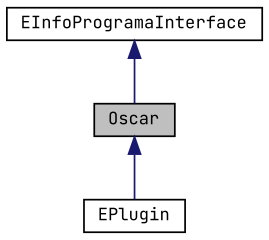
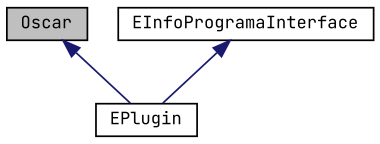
  digraph {
    fontname="JetBrains Mono"
    node [color=black fontname="JetBrains Mono" fontsize=10 shape=record]
    edge [color=midnightblue dir=back fontname="JetBrains Mono" fontsize=10 labelfontname=FreeSans labelfontsize=10 style=solid]
    n1 [fillcolor=grey75 fontcolor=black height=0.2 label=Oscar style=filled width=0.4]
    n2 [height=0.2 label=EPlugin width=0.4]
    n3 [height=0.2 label=EInfoProgramaInterface width=0.4]
    n1 -> n2
-   n3 -> n1
+   n3 -> n2
  }
